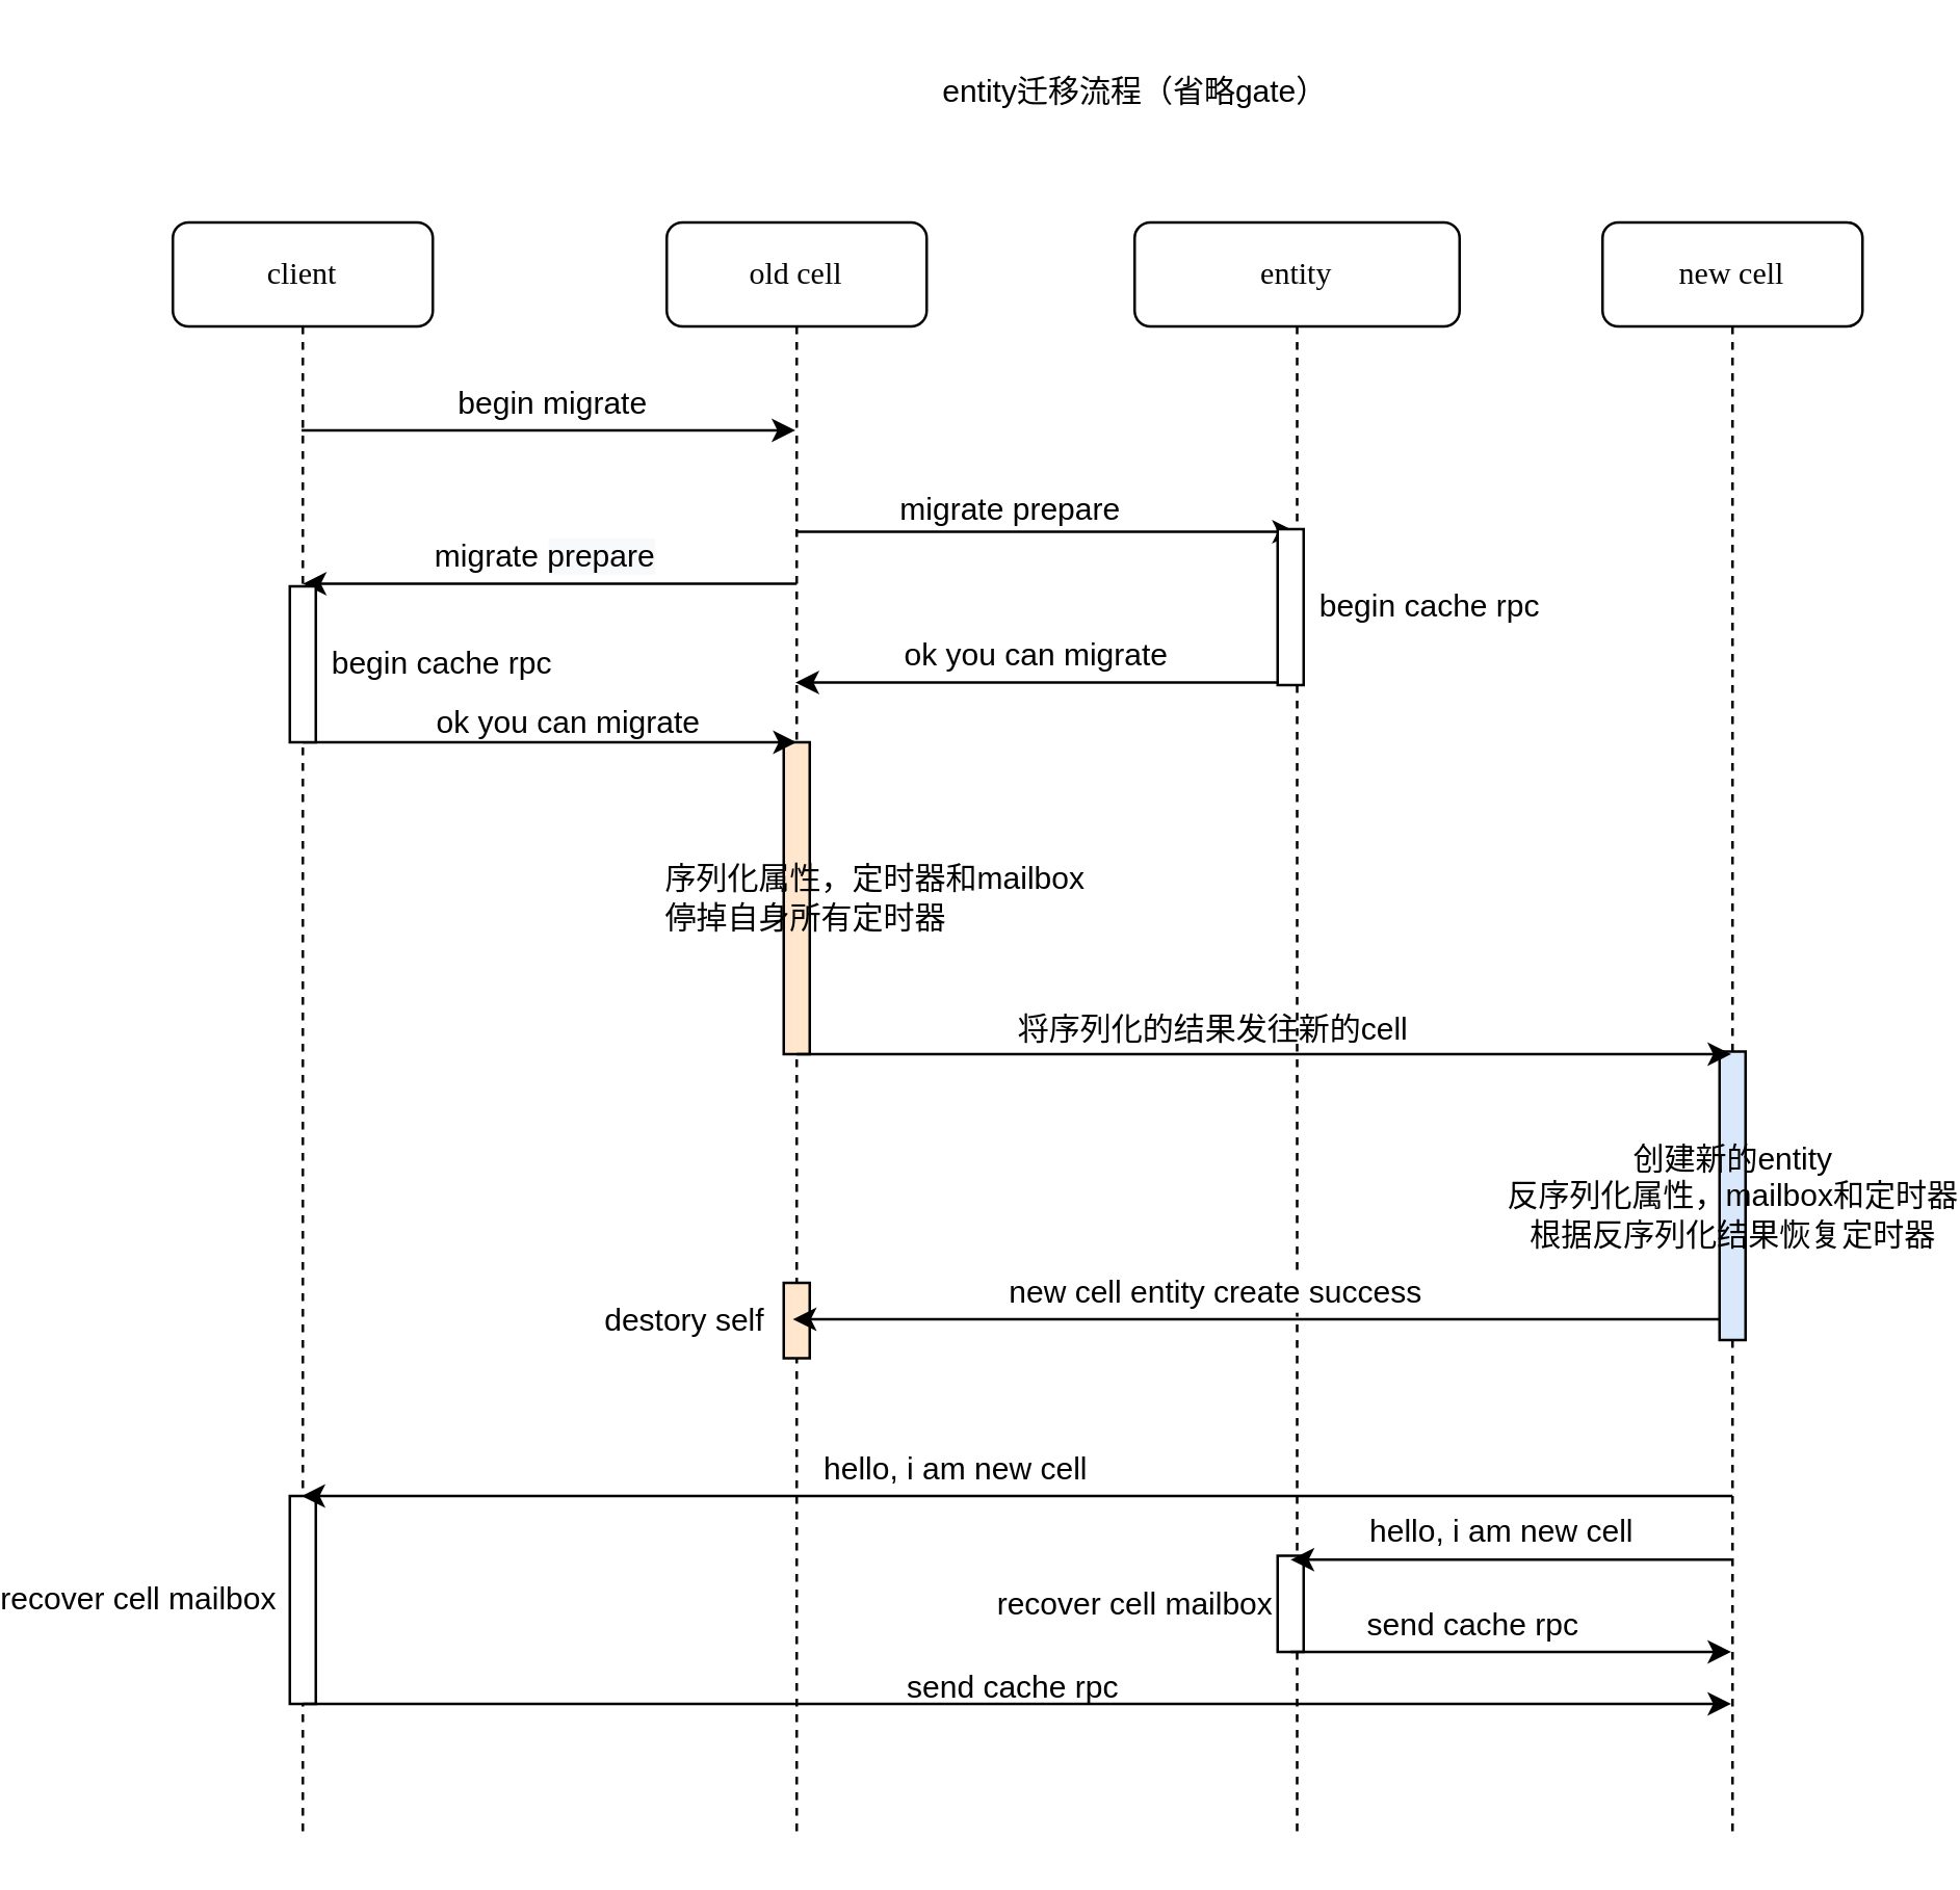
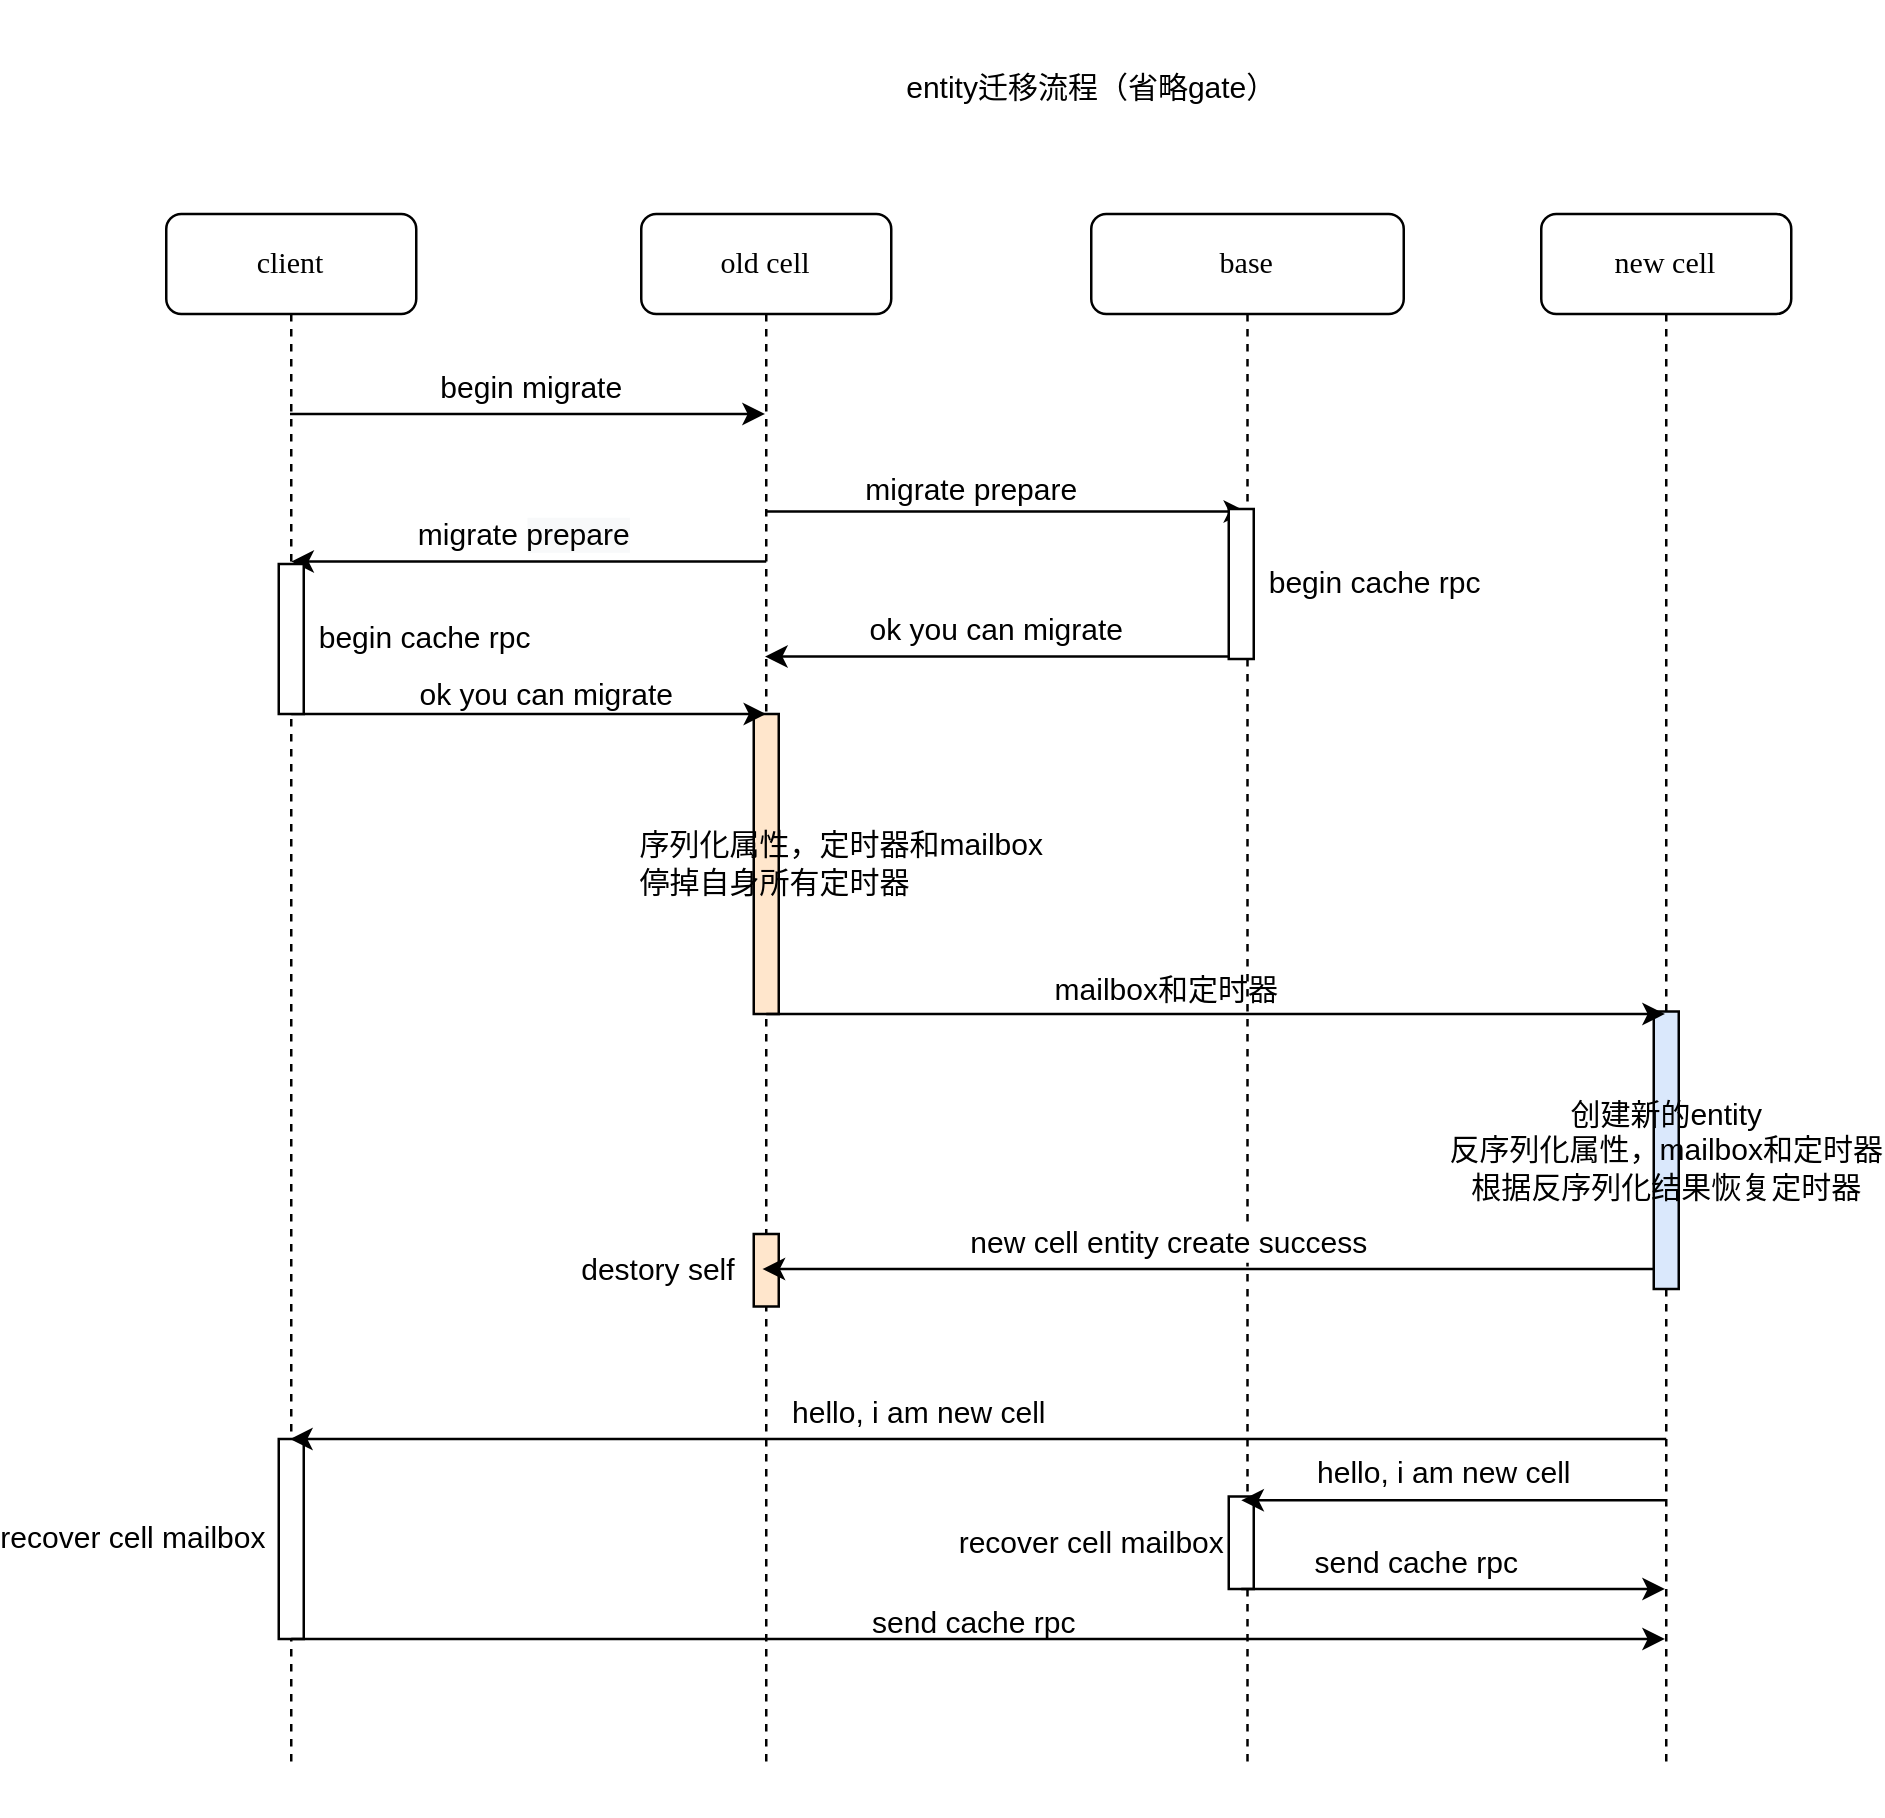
  <mxCell id="0" />
  <mxCell id="1" parent="0" />
  <mxCell id="2" value="old cell" style="shape=umlLifeline;perimeter=lifelinePerimeter;whiteSpace=wrap;html=1;container=1;collapsible=0;recursiveResize=0;outlineConnect=0;rounded=1;shadow=0;comic=0;labelBackgroundColor=none;strokeWidth=1;fontFamily=Verdana;fontSize=12;align=center;" parent="1" vertex="1"><mxGeometry x="210" y="85" width="100" height="620" as="geometry" /></mxCell>
  <mxCell id="3" value="" style="endArrow=classic;html=1;rounded=0;fontSize=12;" parent="2" edge="1"><mxGeometry width="50" height="50" relative="1" as="geometry"><mxPoint x="50" y="139" as="sourcePoint" /><mxPoint x="-140" y="139" as="targetPoint" /><Array as="points"><mxPoint x="-89.5" y="139" /></Array></mxGeometry></mxCell>
  <mxCell id="4" value="migrate&amp;nbsp;&lt;span style=&quot;background-color: rgb(248, 249, 250);&quot;&gt;prepare&lt;/span&gt;" style="edgeLabel;html=1;align=center;verticalAlign=middle;resizable=0;points=[];fontSize=12;" parent="3" vertex="1" connectable="0"><mxGeometry x="0.161" y="-1" relative="1" as="geometry"><mxPoint x="12" y="-10" as="offset" /></mxGeometry></mxCell>
  <mxCell id="5" value="" style="endArrow=classic;html=1;rounded=0;fontSize=12;" parent="2" edge="1"><mxGeometry width="50" height="50" relative="1" as="geometry"><mxPoint x="239.5" y="177" as="sourcePoint" /><mxPoint x="49.5" y="177" as="targetPoint" /><Array as="points"><mxPoint x="100" y="177" /></Array></mxGeometry></mxCell>
  <mxCell id="6" value="ok you can migrate" style="edgeLabel;html=1;align=center;verticalAlign=middle;resizable=0;points=[];fontSize=12;" parent="5" vertex="1" connectable="0"><mxGeometry x="0.161" y="-1" relative="1" as="geometry"><mxPoint x="12" y="-10" as="offset" /></mxGeometry></mxCell>
  <mxCell id="7" value="&amp;nbsp; &amp;nbsp; &amp;nbsp; &amp;nbsp; &amp;nbsp; &amp;nbsp; &amp;nbsp; &amp;nbsp; &amp;nbsp; 序列化属性，定时器和mailbox&lt;br&gt;&amp;nbsp; 停掉自身所有定时器" style="html=1;points=[];perimeter=orthogonalPerimeter;fillColor=#ffe6cc;" vertex="1" parent="2"><mxGeometry x="45" y="200" width="10" height="120" as="geometry" /></mxCell>
  <mxCell id="8" value="destory self&amp;nbsp; &amp;nbsp; &amp;nbsp; &amp;nbsp; &amp;nbsp; &amp;nbsp; &amp;nbsp; &amp;nbsp; &amp;nbsp; &amp;nbsp; &amp;nbsp; &amp;nbsp; &amp;nbsp;&amp;nbsp;" style="html=1;points=[];perimeter=orthogonalPerimeter;fillColor=#ffe6cc;" vertex="1" parent="2"><mxGeometry x="45" y="408" width="10" height="29" as="geometry" /></mxCell>
- <mxCell id="9" value="entity" style="shape=umlLifeline;perimeter=lifelinePerimeter;whiteSpace=wrap;html=1;container=1;collapsible=0;recursiveResize=0;outlineConnect=0;rounded=1;shadow=0;comic=0;labelBackgroundColor=none;strokeWidth=1;fontFamily=Verdana;fontSize=12;align=center;" parent="1" vertex="1"><mxGeometry x="390" y="85" width="125" height="620" as="geometry" /></mxCell>
+ <mxCell id="9" value="base" style="shape=umlLifeline;perimeter=lifelinePerimeter;whiteSpace=wrap;html=1;container=1;collapsible=0;recursiveResize=0;outlineConnect=0;rounded=1;shadow=0;comic=0;labelBackgroundColor=none;strokeWidth=1;fontFamily=Verdana;fontSize=12;align=center;" parent="1" vertex="1"><mxGeometry x="390" y="85" width="125" height="620" as="geometry" /></mxCell>
  <mxCell id="10" value="" style="endArrow=classic;html=1;rounded=0;" parent="9" target="9" edge="1"><mxGeometry x="0.006" y="10" relative="1" as="geometry"><mxPoint x="-130" y="119" as="sourcePoint" /><mxPoint x="50" y="119" as="targetPoint" /><Array as="points"><mxPoint x="-59.5" y="119" /></Array><mxPoint as="offset" /></mxGeometry></mxCell>
  <mxCell id="11" value="&amp;nbsp; &amp;nbsp; &amp;nbsp; &amp;nbsp; &amp;nbsp; &amp;nbsp; &amp;nbsp; &amp;nbsp; &amp;nbsp; &amp;nbsp; &amp;nbsp; &amp;nbsp; &amp;nbsp; &amp;nbsp; &amp;nbsp; &amp;nbsp; begin cache rpc" style="html=1;points=[];perimeter=orthogonalPerimeter;" vertex="1" parent="9"><mxGeometry x="55" y="118" width="10" height="60" as="geometry" /></mxCell>
  <mxCell id="12" value="recover cell mailbox&amp;nbsp; &amp;nbsp; &amp;nbsp; &amp;nbsp; &amp;nbsp; &amp;nbsp; &amp;nbsp; &amp;nbsp; &amp;nbsp; &amp;nbsp; &amp;nbsp; &amp;nbsp; &amp;nbsp; &amp;nbsp; &amp;nbsp; &amp;nbsp; &amp;nbsp; &amp;nbsp;&amp;nbsp;&lt;br&gt;" style="html=1;points=[];perimeter=orthogonalPerimeter;" vertex="1" parent="9"><mxGeometry x="55" y="513" width="10" height="37" as="geometry" /></mxCell>
  <mxCell id="13" value="" style="endArrow=classic;html=1;rounded=0;fontSize=12;" edge="1" parent="9"><mxGeometry width="50" height="50" relative="1" as="geometry"><mxPoint x="230" y="514.5" as="sourcePoint" /><mxPoint x="60" y="514.5" as="targetPoint" /><Array as="points"><mxPoint x="90.5" y="514.5" /></Array></mxGeometry></mxCell>
  <mxCell id="14" value="hello, i am new cell" style="edgeLabel;html=1;align=center;verticalAlign=middle;resizable=0;points=[];fontSize=12;" vertex="1" connectable="0" parent="13"><mxGeometry x="0.161" y="-1" relative="1" as="geometry"><mxPoint x="9" y="-10" as="offset" /></mxGeometry></mxCell>
  <mxCell id="15" value="new cell" style="shape=umlLifeline;perimeter=lifelinePerimeter;whiteSpace=wrap;html=1;container=1;collapsible=0;recursiveResize=0;outlineConnect=0;rounded=1;shadow=0;comic=0;labelBackgroundColor=none;strokeWidth=1;fontFamily=Verdana;fontSize=12;align=center;" parent="1" vertex="1"><mxGeometry x="570" y="85" width="100" height="620" as="geometry" /></mxCell>
  <mxCell id="16" value="创建新的entity&lt;br&gt;反序列化属性，mailbox和定时器&lt;br&gt;根据反序列化结果恢复定时器" style="html=1;points=[];perimeter=orthogonalPerimeter;fillColor=#dae8fc;" vertex="1" parent="15"><mxGeometry x="45" y="319" width="10" height="111" as="geometry" /></mxCell>
  <mxCell id="17" value="client" style="shape=umlLifeline;perimeter=lifelinePerimeter;whiteSpace=wrap;html=1;container=1;collapsible=0;recursiveResize=0;outlineConnect=0;rounded=1;shadow=0;comic=0;labelBackgroundColor=none;strokeWidth=1;fontFamily=Verdana;fontSize=12;align=center;" parent="1" vertex="1"><mxGeometry x="20" y="85" width="100" height="620" as="geometry" /></mxCell>
  <mxCell id="18" value="" style="endArrow=classic;html=1;rounded=0;" parent="17" edge="1"><mxGeometry x="0.006" y="10" relative="1" as="geometry"><mxPoint x="50" y="200" as="sourcePoint" /><mxPoint x="240" y="200" as="targetPoint" /><Array as="points" /><mxPoint as="offset" /></mxGeometry></mxCell>
  <mxCell id="19" value="&amp;nbsp; &amp;nbsp; &amp;nbsp; &amp;nbsp; &amp;nbsp; &amp;nbsp; &amp;nbsp; &amp;nbsp; &amp;nbsp; &amp;nbsp; &amp;nbsp; &amp;nbsp; &amp;nbsp; &amp;nbsp; &amp;nbsp; &amp;nbsp; begin cache rpc" style="html=1;points=[];perimeter=orthogonalPerimeter;" vertex="1" parent="17"><mxGeometry x="45" y="140" width="10" height="60" as="geometry" /></mxCell>
  <mxCell id="20" value="recover cell mailbox&amp;nbsp; &amp;nbsp; &amp;nbsp; &amp;nbsp; &amp;nbsp; &amp;nbsp; &amp;nbsp; &amp;nbsp; &amp;nbsp; &amp;nbsp; &amp;nbsp; &amp;nbsp; &amp;nbsp; &amp;nbsp; &amp;nbsp; &amp;nbsp; &amp;nbsp; &amp;nbsp; &amp;nbsp;&amp;nbsp;" style="html=1;points=[];perimeter=orthogonalPerimeter;" vertex="1" parent="17"><mxGeometry x="45" y="490" width="10" height="80" as="geometry" /></mxCell>
  <mxCell id="21" value="&lt;font style=&quot;font-size: 12px;&quot;&gt;begin migrate&lt;/font&gt;" style="endArrow=classic;html=1;rounded=0;" parent="1" source="17" target="2" edge="1"><mxGeometry x="0.006" y="10" relative="1" as="geometry"><mxPoint x="120" y="175" as="sourcePoint" /><mxPoint x="220" y="175" as="targetPoint" /><Array as="points"><mxPoint x="150" y="165" /></Array><mxPoint as="offset" /></mxGeometry></mxCell>
  <mxCell id="22" value="migrate prepare" style="text;html=1;align=center;verticalAlign=middle;resizable=0;points=[];autosize=1;strokeColor=none;fillColor=none;" parent="1" vertex="1"><mxGeometry x="287" y="181" width="110" height="30" as="geometry" /></mxCell>
  <mxCell id="23" value="ok you can migrate" style="text;html=1;align=center;verticalAlign=middle;resizable=0;points=[];autosize=1;strokeColor=none;fillColor=none;" parent="1" vertex="1"><mxGeometry x="112" y="263" width="120" height="30" as="geometry" /></mxCell>
  <mxCell id="24" value="" style="endArrow=classic;html=1;rounded=0;" parent="1" edge="1"><mxGeometry x="0.006" y="10" relative="1" as="geometry"><mxPoint x="260" y="405" as="sourcePoint" /><mxPoint x="619.5" y="405" as="targetPoint" /><Array as="points"><mxPoint x="330.5" y="405" /></Array><mxPoint as="offset" /></mxGeometry></mxCell>
  <mxCell id="25" value="" style="endArrow=classic;html=1;rounded=0;fontSize=12;" parent="1" source="16" edge="1"><mxGeometry width="50" height="50" relative="1" as="geometry"><mxPoint x="580" y="507" as="sourcePoint" /><mxPoint x="258.5" y="507" as="targetPoint" /><Array as="points"><mxPoint x="309" y="507" /></Array></mxGeometry></mxCell>
  <mxCell id="26" value="new cell entity create success" style="edgeLabel;html=1;align=center;verticalAlign=middle;resizable=0;points=[];fontSize=12;" parent="25" vertex="1" connectable="0"><mxGeometry x="0.161" y="-1" relative="1" as="geometry"><mxPoint x="12" y="-10" as="offset" /></mxGeometry></mxCell>
  <mxCell id="27" value="entity迁移流程（省略gate）" style="text;html=1;align=center;verticalAlign=middle;resizable=0;points=[];autosize=1;strokeColor=none;fillColor=none;" vertex="1" parent="1"><mxGeometry x="305" y="20" width="170" height="30" as="geometry" /></mxCell>
- <mxCell id="28" value="将序列化的结果发往新的cell" style="text;html=1;align=center;verticalAlign=middle;resizable=0;points=[];autosize=1;strokeColor=none;fillColor=none;" vertex="1" parent="1"><mxGeometry x="335" y="381" width="170" height="30" as="geometry" /></mxCell>
+ <mxCell id="28" value="mailbox和定时器" style="text;html=1;align=center;verticalAlign=middle;resizable=0;points=[];autosize=1;strokeColor=none;fillColor=none;" vertex="1" parent="1"><mxGeometry x="335" y="381" width="170" height="30" as="geometry" /></mxCell>
  <mxCell id="29" value="" style="endArrow=classic;html=1;rounded=0;fontSize=12;" edge="1" parent="1" target="17"><mxGeometry width="50" height="50" relative="1" as="geometry"><mxPoint x="620" y="575" as="sourcePoint" /><mxPoint x="450" y="575" as="targetPoint" /><Array as="points"><mxPoint x="480.5" y="575" /></Array></mxGeometry></mxCell>
  <mxCell id="30" value="hello, i am new cell" style="edgeLabel;html=1;align=center;verticalAlign=middle;resizable=0;points=[];fontSize=12;" vertex="1" connectable="0" parent="29"><mxGeometry x="0.161" y="-1" relative="1" as="geometry"><mxPoint x="20" y="-10" as="offset" /></mxGeometry></mxCell>
  <mxCell id="31" value="" style="endArrow=classic;html=1;rounded=0;" edge="1" parent="1" target="15"><mxGeometry x="0.006" y="10" relative="1" as="geometry"><mxPoint x="70" y="655" as="sourcePoint" /><mxPoint x="429.5" y="655" as="targetPoint" /><Array as="points"><mxPoint x="140.5" y="655" /></Array><mxPoint as="offset" /></mxGeometry></mxCell>
  <mxCell id="32" value="send cache rpc" style="text;html=1;align=center;verticalAlign=middle;resizable=0;points=[];autosize=1;strokeColor=none;fillColor=none;" vertex="1" parent="1"><mxGeometry x="293" y="634" width="100" height="30" as="geometry" /></mxCell>
  <mxCell id="33" value="" style="endArrow=classic;html=1;rounded=0;" edge="1" parent="1"><mxGeometry x="0.006" y="10" relative="1" as="geometry"><mxPoint x="450" y="635" as="sourcePoint" /><mxPoint x="619.5" y="635" as="targetPoint" /><Array as="points" /><mxPoint as="offset" /></mxGeometry></mxCell>
  <mxCell id="34" value="send cache rpc" style="text;html=1;align=center;verticalAlign=middle;resizable=0;points=[];autosize=1;strokeColor=none;fillColor=none;" vertex="1" parent="1"><mxGeometry x="470" y="610" width="100" height="30" as="geometry" /></mxCell>
